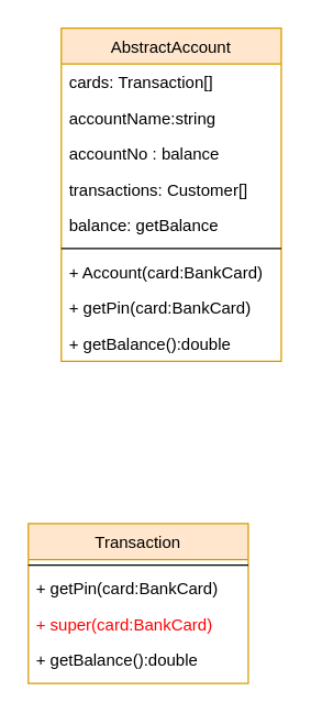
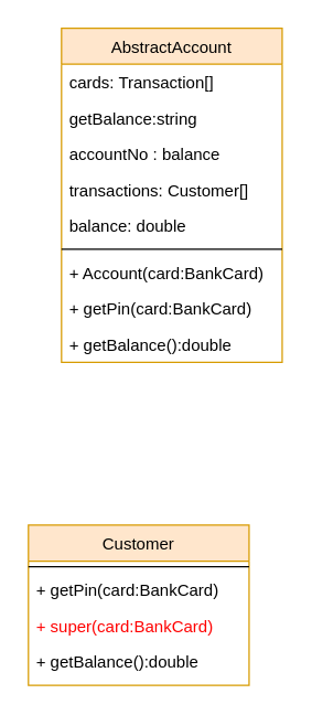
  <mxCell id="0" />
  <mxCell id="1" parent="0" />
  <mxCell id="2" value="AbstractAccount" style="swimlane;fontStyle=0;align=center;verticalAlign=top;childLayout=stackLayout;horizontal=1;startSize=26;horizontalStack=0;resizeParent=1;resizeLast=0;collapsible=1;marginBottom=0;rounded=0;shadow=0;strokeWidth=1;fillColor=#ffe6cc;strokeColor=#d79b00;" parent="1" vertex="1"><mxGeometry x="44" y="20" width="160" height="242" as="geometry"><mxRectangle x="230" y="140" width="160" height="26" as="alternateBounds" /></mxGeometry></mxCell>
  <mxCell id="3" value="cards: Transaction[]" style="text;align=left;verticalAlign=top;spacingLeft=4;spacingRight=4;overflow=hidden;rotatable=0;points=[[0,0.5],[1,0.5]];portConstraint=eastwest;rounded=0;shadow=0;html=0;" parent="2" vertex="1"><mxGeometry y="26" width="160" height="26" as="geometry" /></mxCell>
- <mxCell id="4" value="accountName:string" style="text;align=left;verticalAlign=top;spacingLeft=4;spacingRight=4;overflow=hidden;rotatable=0;points=[[0,0.5],[1,0.5]];portConstraint=eastwest;rounded=0;shadow=0;html=0;" parent="2" vertex="1"><mxGeometry y="52" width="160" height="26" as="geometry" /></mxCell>
+ <mxCell id="4" value="getBalance:string" style="text;align=left;verticalAlign=top;spacingLeft=4;spacingRight=4;overflow=hidden;rotatable=0;points=[[0,0.5],[1,0.5]];portConstraint=eastwest;rounded=0;shadow=0;html=0;" parent="2" vertex="1"><mxGeometry y="52" width="160" height="26" as="geometry" /></mxCell>
  <mxCell id="5" value="accountNo : balance" style="text;align=left;verticalAlign=top;spacingLeft=4;spacingRight=4;overflow=hidden;rotatable=0;points=[[0,0.5],[1,0.5]];portConstraint=eastwest;" parent="2" vertex="1"><mxGeometry y="78" width="160" height="26" as="geometry" /></mxCell>
  <mxCell id="6" value="transactions: Customer[]" style="text;align=left;verticalAlign=top;spacingLeft=4;spacingRight=4;overflow=hidden;rotatable=0;points=[[0,0.5],[1,0.5]];portConstraint=eastwest;rounded=0;shadow=0;html=0;" parent="2" vertex="1"><mxGeometry y="104" width="160" height="26" as="geometry" /></mxCell>
- <mxCell id="7" value="balance: getBalance" style="text;align=left;verticalAlign=top;spacingLeft=4;spacingRight=4;overflow=hidden;rotatable=0;points=[[0,0.5],[1,0.5]];portConstraint=eastwest;rounded=0;shadow=0;html=0;" parent="2" vertex="1"><mxGeometry y="130" width="160" height="26" as="geometry" /></mxCell>
+ <mxCell id="7" value="balance: double" style="text;align=left;verticalAlign=top;spacingLeft=4;spacingRight=4;overflow=hidden;rotatable=0;points=[[0,0.5],[1,0.5]];portConstraint=eastwest;rounded=0;shadow=0;html=0;" parent="2" vertex="1"><mxGeometry y="130" width="160" height="26" as="geometry" /></mxCell>
  <mxCell id="8" value="" style="line;html=1;strokeWidth=1;align=left;verticalAlign=middle;spacingTop=-1;spacingLeft=3;spacingRight=3;rotatable=0;labelPosition=right;points=[];portConstraint=eastwest;" parent="2" vertex="1"><mxGeometry y="156" width="160" height="8" as="geometry" /></mxCell>
  <mxCell id="9" value="+ Account(card:BankCard)" style="text;align=left;verticalAlign=top;spacingLeft=4;spacingRight=4;overflow=hidden;rotatable=0;points=[[0,0.5],[1,0.5]];portConstraint=eastwest;" parent="2" vertex="1"><mxGeometry y="164" width="160" height="26" as="geometry" /></mxCell>
  <mxCell id="10" value="+ getPin(card:BankCard)" style="text;align=left;verticalAlign=top;spacingLeft=4;spacingRight=4;overflow=hidden;rotatable=0;points=[[0,0.5],[1,0.5]];portConstraint=eastwest;" parent="2" vertex="1"><mxGeometry y="190" width="160" height="26" as="geometry" /></mxCell>
  <mxCell id="11" value="+ getBalance():double" style="text;align=left;verticalAlign=top;spacingLeft=4;spacingRight=4;overflow=hidden;rotatable=0;points=[[0,0.5],[1,0.5]];portConstraint=eastwest;" parent="2" vertex="1"><mxGeometry y="216" width="160" height="26" as="geometry" /></mxCell>
- <mxCell id="12" value="Transaction" style="swimlane;fontStyle=0;align=center;verticalAlign=top;childLayout=stackLayout;horizontal=1;startSize=26;horizontalStack=0;resizeParent=1;resizeLast=0;collapsible=1;marginBottom=0;rounded=0;shadow=0;strokeWidth=1;fillColor=#ffe6cc;strokeColor=#d79b00;" parent="1" vertex="1"><mxGeometry x="20" y="380" width="160" height="116" as="geometry"><mxRectangle x="130" y="380" width="160" height="26" as="alternateBounds" /></mxGeometry></mxCell>
+ <mxCell id="12" value="Customer" style="swimlane;fontStyle=0;align=center;verticalAlign=top;childLayout=stackLayout;horizontal=1;startSize=26;horizontalStack=0;resizeParent=1;resizeLast=0;collapsible=1;marginBottom=0;rounded=0;shadow=0;strokeWidth=1;fillColor=#ffe6cc;strokeColor=#d79b00;" parent="1" vertex="1"><mxGeometry x="20" y="380" width="160" height="116" as="geometry"><mxRectangle x="130" y="380" width="160" height="26" as="alternateBounds" /></mxGeometry></mxCell>
  <mxCell id="13" value="" style="line;html=1;strokeWidth=1;align=left;verticalAlign=middle;spacingTop=-1;spacingLeft=3;spacingRight=3;rotatable=0;labelPosition=right;points=[];portConstraint=eastwest;" parent="12" vertex="1"><mxGeometry y="26" width="160" height="8" as="geometry" /></mxCell>
  <mxCell id="14" value="+ getPin(card:BankCard)" style="text;align=left;verticalAlign=top;spacingLeft=4;spacingRight=4;overflow=hidden;rotatable=0;points=[[0,0.5],[1,0.5]];portConstraint=eastwest;" parent="12" vertex="1"><mxGeometry y="34" width="160" height="26" as="geometry" /></mxCell>
  <mxCell id="15" value="+ super(card:BankCard)" style="text;align=left;verticalAlign=top;spacingLeft=4;spacingRight=4;overflow=hidden;rotatable=0;points=[[0,0.5],[1,0.5]];portConstraint=eastwest;fontColor=#FF0000;" parent="12" vertex="1"><mxGeometry y="60" width="160" height="26" as="geometry" /></mxCell>
  <mxCell id="16" value="+ getBalance():double" style="text;align=left;verticalAlign=top;spacingLeft=4;spacingRight=4;overflow=hidden;rotatable=0;points=[[0,0.5],[1,0.5]];portConstraint=eastwest;" parent="12" vertex="1"><mxGeometry y="86" width="160" height="26" as="geometry" /></mxCell>
